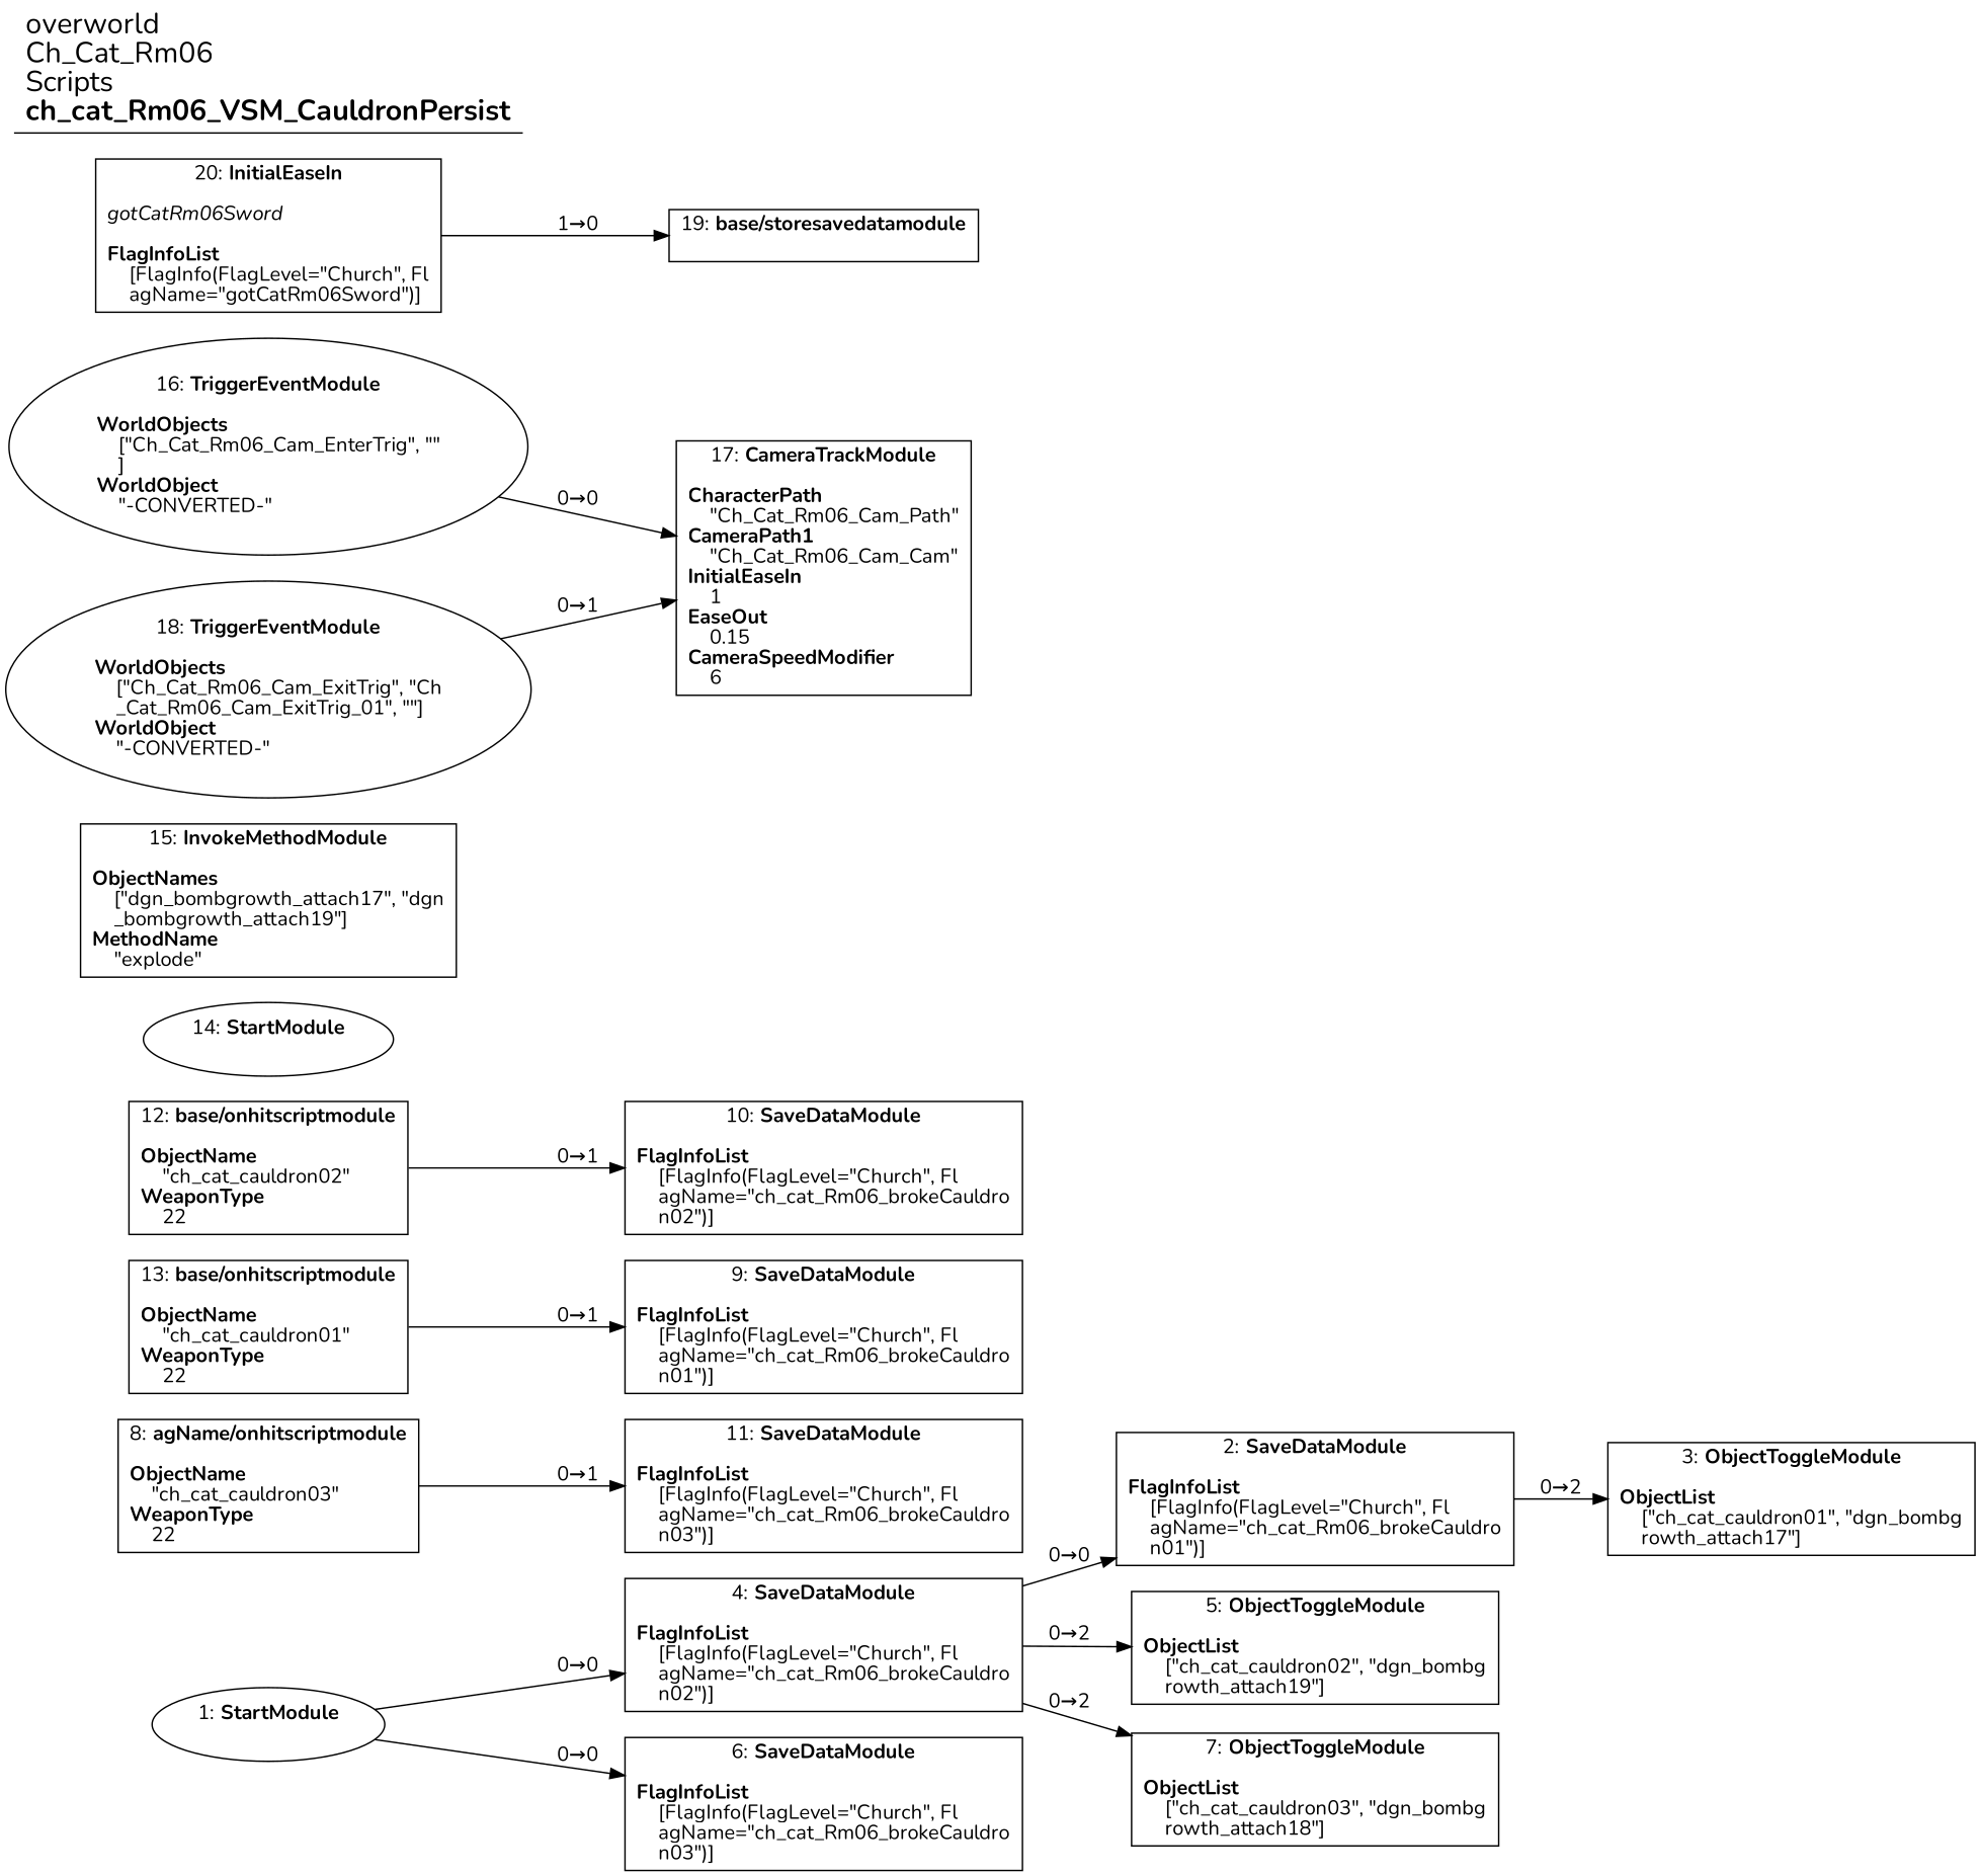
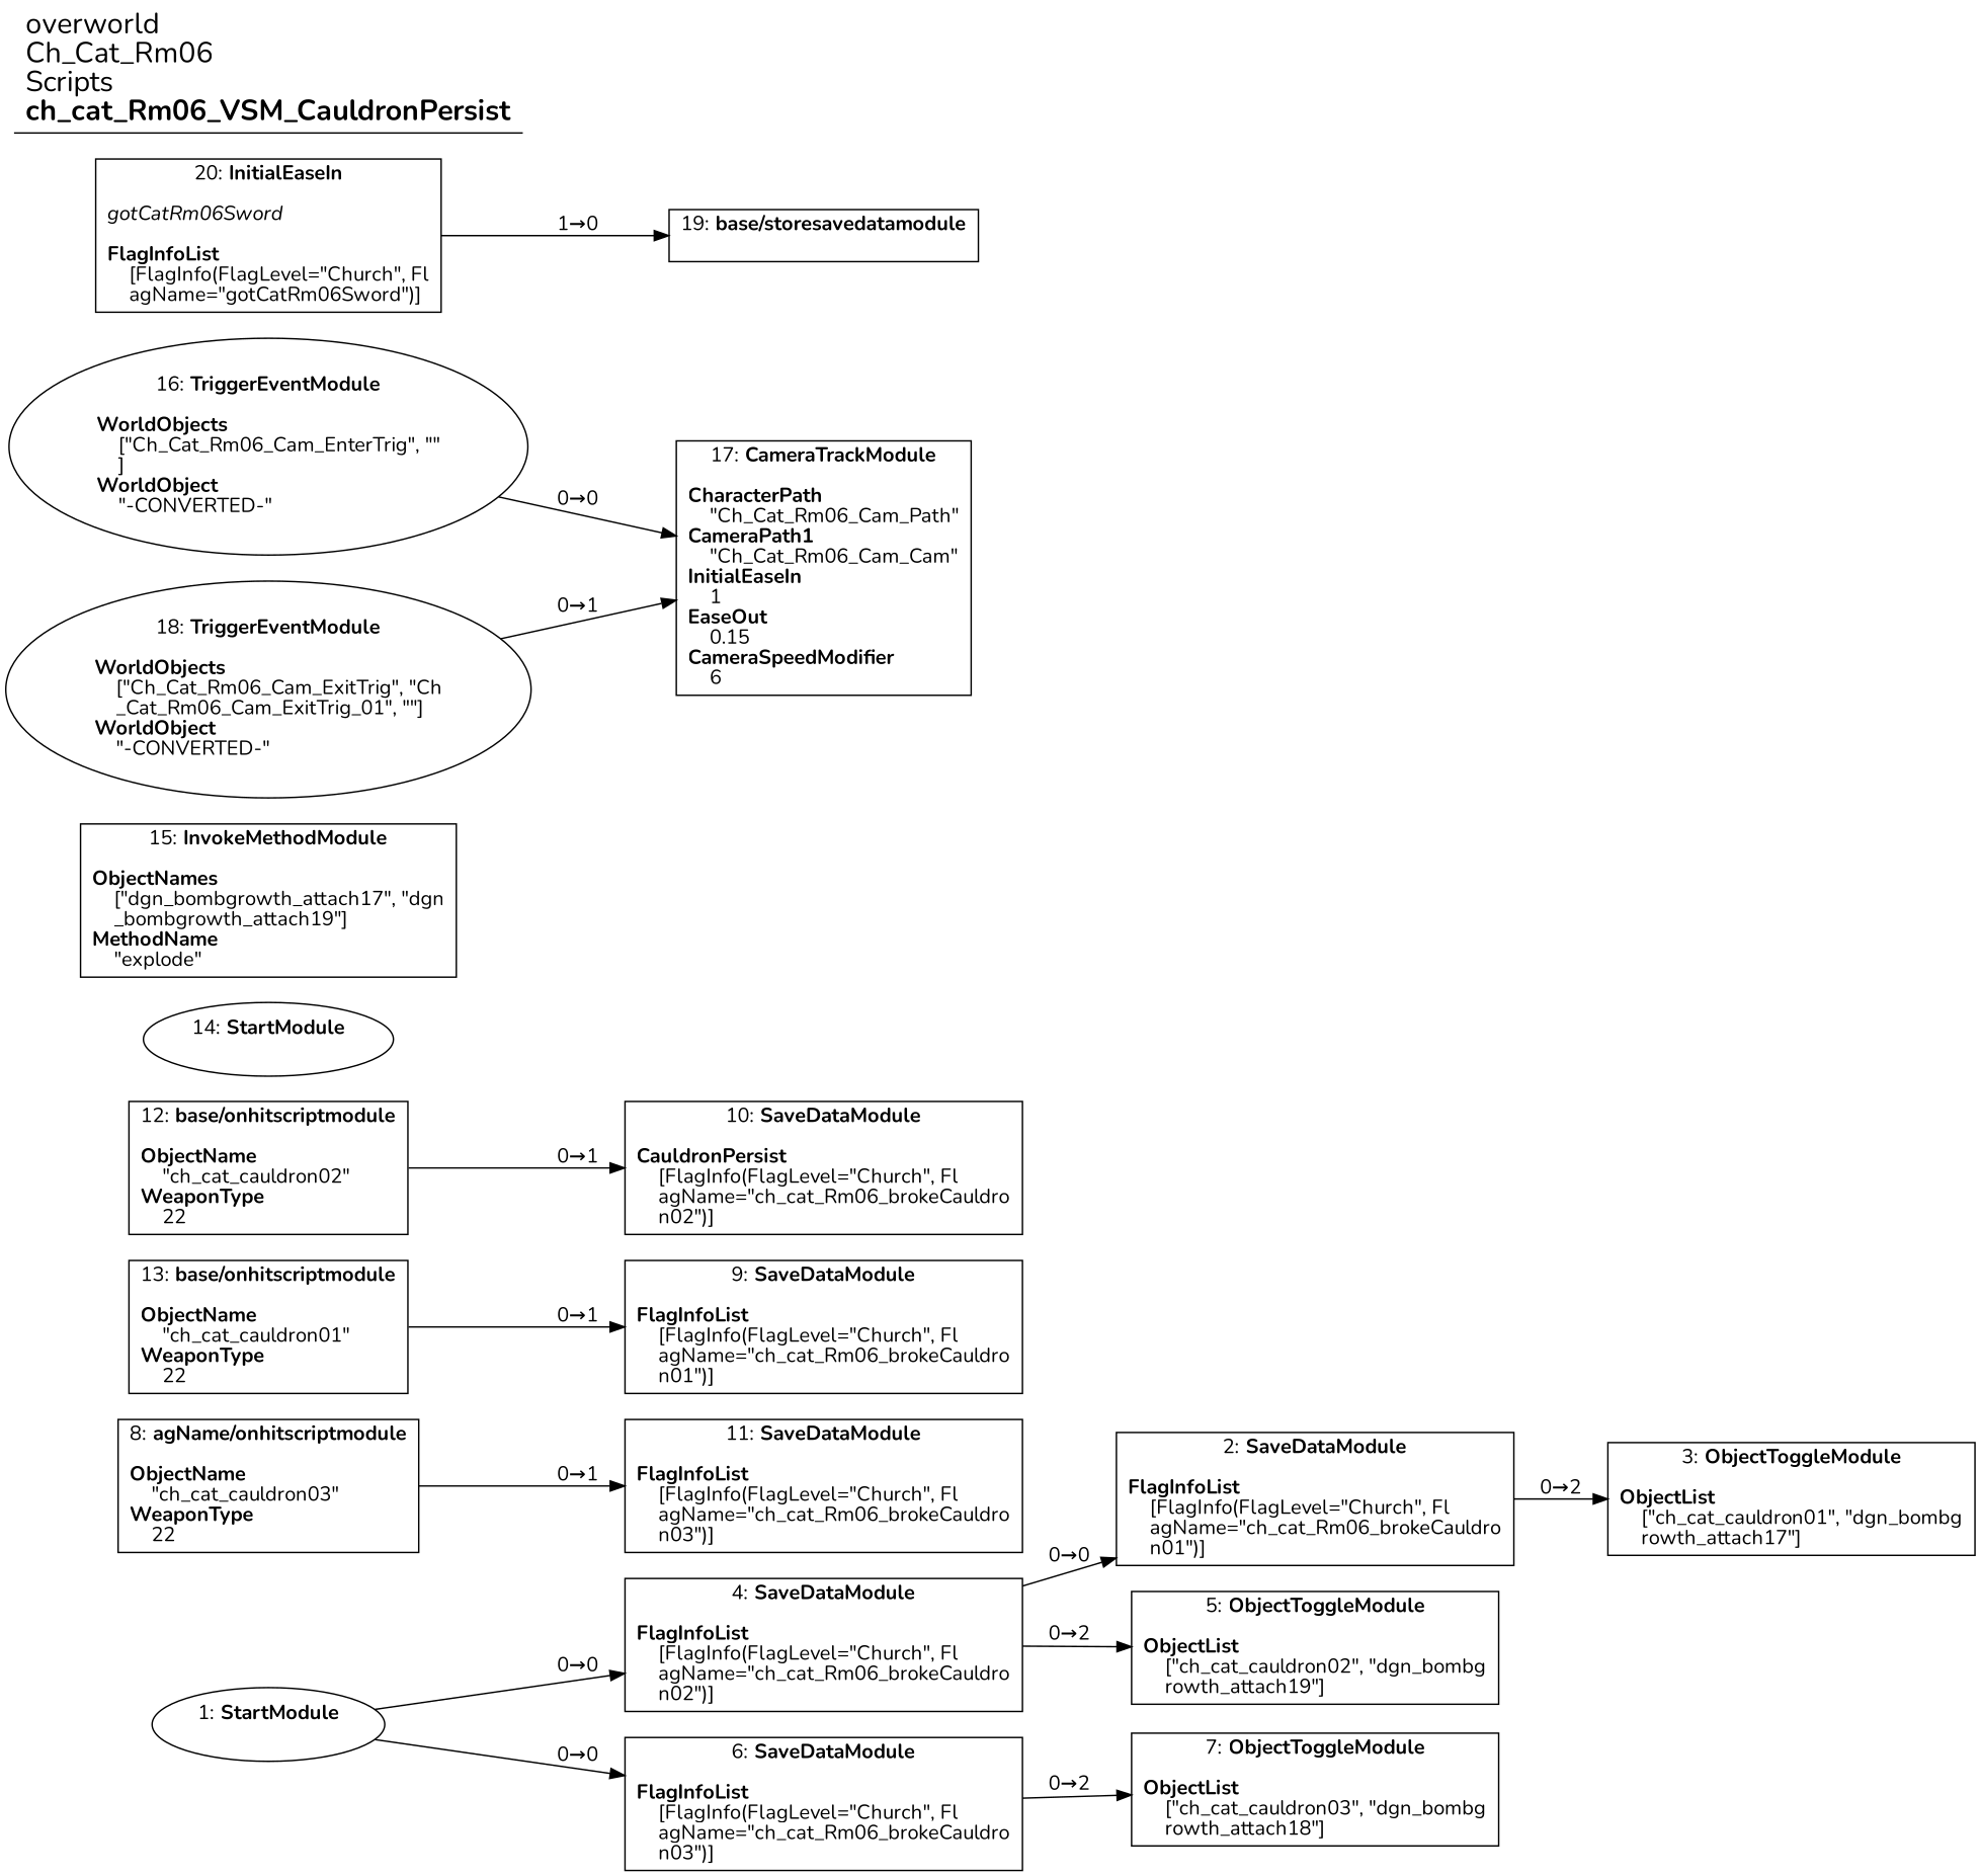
  digraph {
    fontname=Nunito
    rankdir=LR
    splines=spline
    node [fontname=Nunito shape=box]
    edge [fontname=Nunito]
    n1 [label=<1: <b>StartModule</b><br/><br/>> shape=oval]
    n2 [label=<4: <b>SaveDataModule</b><br/><br/><b>FlagInfoList</b><br align="left"/>    [FlagInfo(FlagLevel=&quot;Church&quot;, Fl<br align="left"/>    agName=&quot;ch_cat_Rm06_brokeCauldro<br align="left"/>    n02&quot;)]<br align="left"/>>]
    n3 [label=<6: <b>SaveDataModule</b><br/><br/><b>FlagInfoList</b><br align="left"/>    [FlagInfo(FlagLevel=&quot;Church&quot;, Fl<br align="left"/>    agName=&quot;ch_cat_Rm06_brokeCauldro<br align="left"/>    n03&quot;)]<br align="left"/>>]
    n4 [label=<2: <b>SaveDataModule</b><br/><br/><b>FlagInfoList</b><br align="left"/>    [FlagInfo(FlagLevel=&quot;Church&quot;, Fl<br align="left"/>    agName=&quot;ch_cat_Rm06_brokeCauldro<br align="left"/>    n01&quot;)]<br align="left"/>>]
    n5 [label=<5: <b>ObjectToggleModule</b><br/><br/><b>ObjectList</b><br align="left"/>    [&quot;ch_cat_cauldron02&quot;, &quot;dgn_bombg<br align="left"/>    rowth_attach19&quot;]<br align="left"/>>]
    n6 [label=<3: <b>ObjectToggleModule</b><br/><br/><b>ObjectList</b><br align="left"/>    [&quot;ch_cat_cauldron01&quot;, &quot;dgn_bombg<br align="left"/>    rowth_attach17&quot;]<br align="left"/>>]
    n7 [label=<7: <b>ObjectToggleModule</b><br/><br/><b>ObjectList</b><br align="left"/>    [&quot;ch_cat_cauldron03&quot;, &quot;dgn_bombg<br align="left"/>    rowth_attach18&quot;]<br align="left"/>>]
    n8 [label=<8: <b>agName/onhitscriptmodule</b><br/><br/><b>ObjectName</b><br align="left"/>    &quot;ch_cat_cauldron03&quot;<br align="left"/><b>WeaponType</b><br align="left"/>    22<br align="left"/>>]
    n9 [label=<11: <b>SaveDataModule</b><br/><br/><b>FlagInfoList</b><br align="left"/>    [FlagInfo(FlagLevel=&quot;Church&quot;, Fl<br align="left"/>    agName=&quot;ch_cat_Rm06_brokeCauldro<br align="left"/>    n03&quot;)]<br align="left"/>>]
    n10 [label=<9: <b>SaveDataModule</b><br/><br/><b>FlagInfoList</b><br align="left"/>    [FlagInfo(FlagLevel=&quot;Church&quot;, Fl<br align="left"/>    agName=&quot;ch_cat_Rm06_brokeCauldro<br align="left"/>    n01&quot;)]<br align="left"/>>]
-   n11 [label=<10: <b>SaveDataModule</b><br/><br/><b>FlagInfoList</b><br align="left"/>    [FlagInfo(FlagLevel=&quot;Church&quot;, Fl<br align="left"/>    agName=&quot;ch_cat_Rm06_brokeCauldro<br align="left"/>    n02&quot;)]<br align="left"/>>]
+   n11 [label=<10: <b>SaveDataModule</b><br/><br/><b>CauldronPersist</b><br align="left"/>    [FlagInfo(FlagLevel=&quot;Church&quot;, Fl<br align="left"/>    agName=&quot;ch_cat_Rm06_brokeCauldro<br align="left"/>    n02&quot;)]<br align="left"/>>]
    n12 [label=<12: <b>base/onhitscriptmodule</b><br/><br/><b>ObjectName</b><br align="left"/>    &quot;ch_cat_cauldron02&quot;<br align="left"/><b>WeaponType</b><br align="left"/>    22<br align="left"/>>]
    n13 [label=<13: <b>base/onhitscriptmodule</b><br/><br/><b>ObjectName</b><br align="left"/>    &quot;ch_cat_cauldron01&quot;<br align="left"/><b>WeaponType</b><br align="left"/>    22<br align="left"/>>]
    n14 [label=<14: <b>StartModule</b><br/><br/>> shape=oval]
    n15 [label=<15: <b>InvokeMethodModule</b><br/><br/><b>ObjectNames</b><br align="left"/>    [&quot;dgn_bombgrowth_attach17&quot;, &quot;dgn<br align="left"/>    _bombgrowth_attach19&quot;]<br align="left"/><b>MethodName</b><br align="left"/>    &quot;explode&quot;<br align="left"/>>]
    n16 [label=<16: <b>TriggerEventModule</b><br/><br/><b>WorldObjects</b><br align="left"/>    [&quot;Ch_Cat_Rm06_Cam_EnterTrig&quot;, &quot;&quot;<br align="left"/>    ]<br align="left"/><b>WorldObject</b><br align="left"/>    &quot;-CONVERTED-&quot;<br align="left"/>> shape=oval]
    n17 [label=<17: <b>CameraTrackModule</b><br/><br/><b>CharacterPath</b><br align="left"/>    &quot;Ch_Cat_Rm06_Cam_Path&quot;<br align="left"/><b>CameraPath1</b><br align="left"/>    &quot;Ch_Cat_Rm06_Cam_Cam&quot;<br align="left"/><b>InitialEaseIn</b><br align="left"/>    1<br align="left"/><b>EaseOut</b><br align="left"/>    0.15<br align="left"/><b>CameraSpeedModifier</b><br align="left"/>    6<br align="left"/>>]
    n18 [label=<20: <b>InitialEaseIn</b><br/><br/><i>gotCatRm06Sword<br align="left"/></i><br align="left"/><b>FlagInfoList</b><br align="left"/>    [FlagInfo(FlagLevel=&quot;Church&quot;, Fl<br align="left"/>    agName=&quot;gotCatRm06Sword&quot;)]<br align="left"/>>]
    n19 [label=<19: <b>base/storesavedatamodule</b><br/><br/>>]
    n20 [label=<18: <b>TriggerEventModule</b><br/><br/><b>WorldObjects</b><br align="left"/>    [&quot;Ch_Cat_Rm06_Cam_ExitTrig&quot;, &quot;Ch<br align="left"/>    _Cat_Rm06_Cam_ExitTrig_01&quot;, &quot;&quot;]<br align="left"/><b>WorldObject</b><br align="left"/>    &quot;-CONVERTED-&quot;<br align="left"/>> shape=oval]
    n21 [label=<<font point-size="20">overworld<br align="left"/>Ch_Cat_Rm06<br align="left"/>Scripts<br align="left"/><b>ch_cat_Rm06_VSM_CauldronPersist</b><br align="left"/></font>> shape=underline]
    n1 -> n2 [label="0→0"]
    n1 -> n3 [label="0→0"]
    n2 -> n4 [label="0→0"]
    n2 -> n5 [label="0→2"]
-   n2 -> n7 [label="0→2"]
+   n3 -> n7 [label="0→2"]
    n4 -> n6 [label="0→2"]
    n8 -> n9 [label="0→1"]
    n12 -> n11 [label="0→1"]
    n13 -> n10 [label="0→1"]
    n16 -> n17 [label="0→0"]
    n18 -> n19 [label="1→0"]
    n20 -> n17 [label="0→1"]
  }
